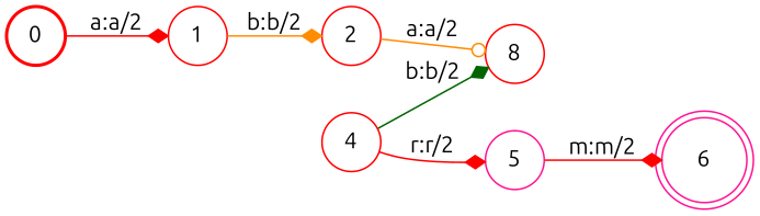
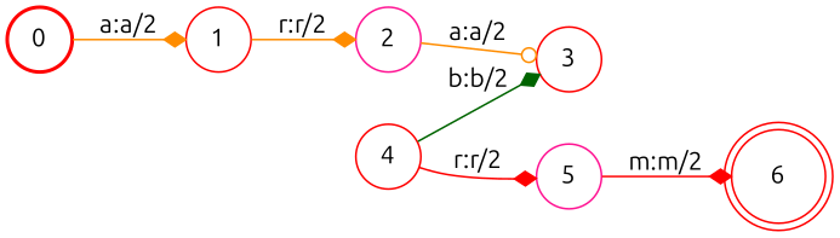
  digraph {
    fontname=Ubuntu
    nodesep=0.25
    rankdir=LR
    ranksep=0.4
    node [color=red fontname=Ubuntu fontsize=14 shape=circle style=solid]
    edge [arrowhead=diamond color=red fontname=Ubuntu fontsize=14]
    n1 [label=0 style=bold]
    n2 [label=1]
-   n3 [label=2]
-   n4 [label=8]
+   n3 [color=deeppink label=2]
+   n4 [label=3]
    n5 [label=4]
    n6 [color=deeppink label=5]
-   n7 [color=deeppink label=6 shape=doublecircle]
-   n1 -> n2 [label="a:a/2"]
-   n2 -> n3 [color=darkorange label="b:b/2"]
+   n7 [label=6 shape=doublecircle]
+   n1 -> n2 [color=darkorange label="a:a/2"]
+   n2 -> n3 [color=darkorange label="r:r/2"]
    n3 -> n4 [arrowhead=odot color=darkorange label="a:a/2"]
    n5 -> n4 [color=darkgreen label="b:b/2"]
    n5 -> n6 [label="r:r/2"]
    n6 -> n7 [label="m:m/2"]
  }
